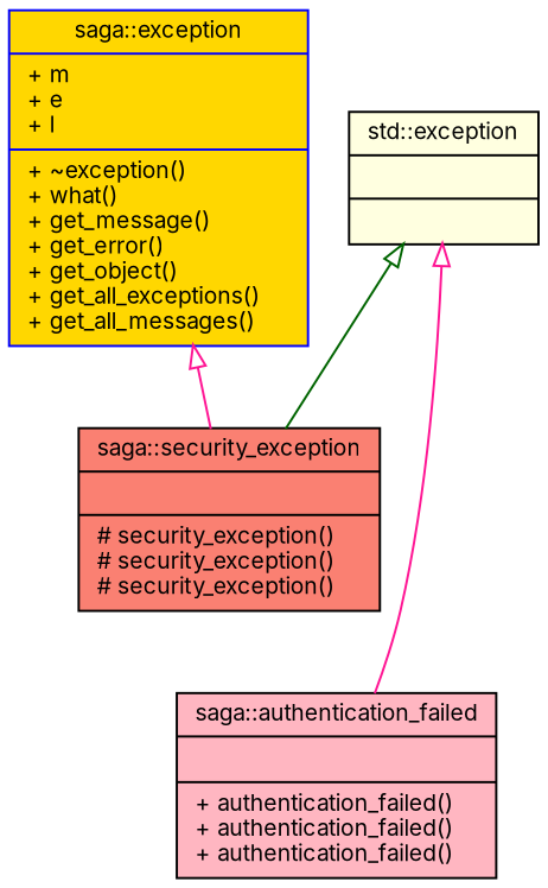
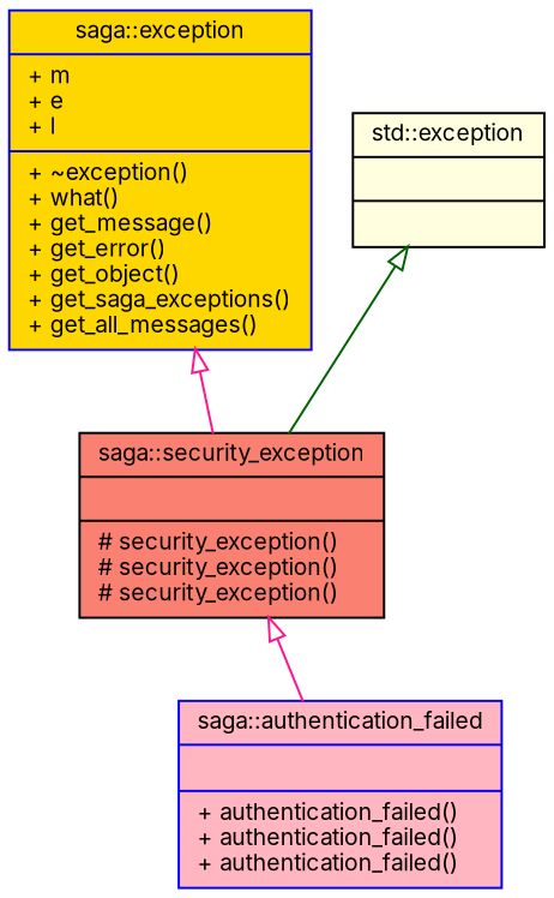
  digraph {
    fontname=Inter
    node [color=blue fontname=Inter fontsize=10 shape=record style=filled]
    edge [arrowtail=onormal color=deeppink dir=back fontname=Inter fontsize=10 labelfontname=FreeSans labelfontsize=10 style=solid]
-   n1 [color=black fillcolor=lightpink fontcolor=black height=0.2 label="{saga::authentication_failed\n||+ authentication_failed()\l+ authentication_failed()\l+ authentication_failed()\l}" width=0.4]
+   n1 [fillcolor=lightpink fontcolor=black height=0.2 label="{saga::authentication_failed\n||+ authentication_failed()\l+ authentication_failed()\l+ authentication_failed()\l}" width=0.4]
    n2 [color=black fillcolor=salmon height=0.2 label="{saga::security_exception\n||# security_exception()\l# security_exception()\l# security_exception()\l}" width=0.4]
-   n3 [fillcolor=gold height=0.2 label="{saga::exception\n|+ m\l+ e\l+ l\l|+ ~exception()\l+ what()\l+ get_message()\l+ get_error()\l+ get_object()\l+ get_all_exceptions()\l+ get_all_messages()\l}" width=0.4]
+   n3 [fillcolor=gold height=0.2 label="{saga::exception\n|+ m\l+ e\l+ l\l|+ ~exception()\l+ what()\l+ get_message()\l+ get_error()\l+ get_object()\l+ get_saga_exceptions()\l+ get_all_messages()\l}" width=0.4]
    n4 [color=black fillcolor=lightyellow height=0.2 label="{std::exception\n||}" width=0.4]
-   n4 -> n1
+   n2 -> n1
    n3 -> n2
    n4 -> n2 [color=darkgreen]
  }
